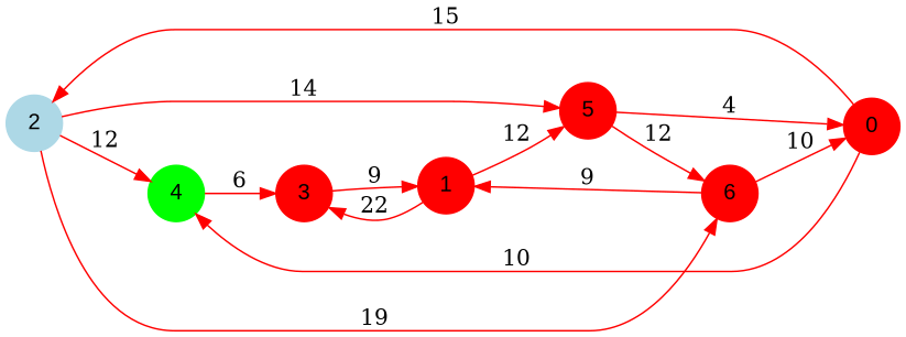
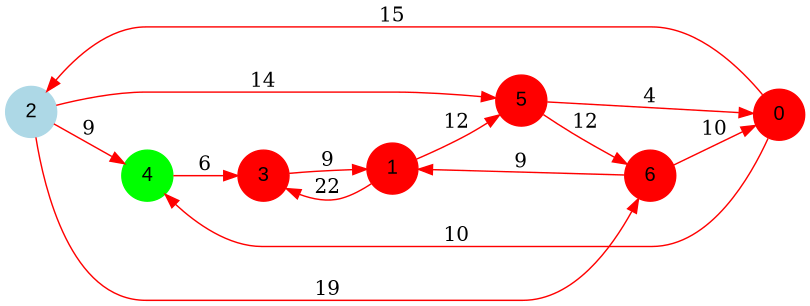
  digraph {
    rankdir=LR
    node [color=red fontname=Arial shape=circle style=filled]
    edge [color=red]
    2 [color=lightblue]
    0
    4 [color=green]
    5
    6
    3
    1
-   2 -> 4 [label=12]
+   2 -> 4 [label=9]
    2 -> 5 [label=14]
    2 -> 6 [label=19]
    0 -> 2 [label=15]
    0 -> 4 [label=10]
    4 -> 3 [label=6]
    5 -> 0 [label=4]
    5 -> 6 [label=12]
    6 -> 0 [label=10]
    6 -> 1 [label=9]
    3 -> 1 [label=9]
    1 -> 5 [label=12]
    1 -> 3 [label=22]
  }
